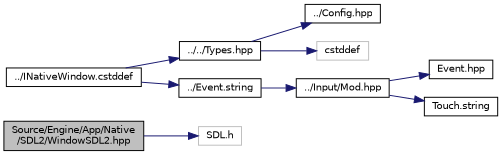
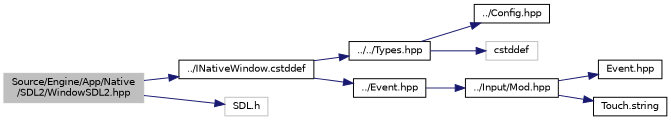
  digraph {
    rankdir=LR
    node [color=black fillcolor=white fontname=Helvetica fontsize=10 shape=record style=filled]
    edge [color=midnightblue fontname=Helvetica fontsize=10 labelfontname=Helvetica labelfontsize=10 style=solid]
-   n1 [fillcolor=grey75 fontcolor=black height=0.2 label="Source/Engine/App/Native\l/SDL2/WindowSDL2.hpp" width=0.4]
+   n1 [color=grey75 fillcolor=grey75 fontcolor=black height=0.2 label="Source/Engine/App/Native\l/SDL2/WindowSDL2.hpp" width=0.4]
    n2 [height=0.2 label="../INativeWindow.cstddef" width=0.4]
    n3 [color=grey75 height=0.2 label="SDL.h" width=0.4]
    n4 [height=0.2 label="../../Types.hpp" width=0.4]
-   n5 [height=0.2 label="../Event.string" width=0.4]
+   n5 [height=0.2 label="../Event.hpp" width=0.4]
    n6 [height=0.2 label="../Config.hpp" width=0.4]
    n7 [color=grey75 height=0.2 label=cstddef width=0.4]
    n8 [height=0.2 label="../Input/Mod.hpp" width=0.4]
    n9 [height=0.2 label="Event.hpp" width=0.4]
    n10 [height=0.2 label="Touch.string" width=0.4]
+   n1 -> n2
    n1 -> n3
    n2 -> n4
    n2 -> n5
    n4 -> n6
    n4 -> n7
    n5 -> n8
    n8 -> n9
    n8 -> n10
  }
